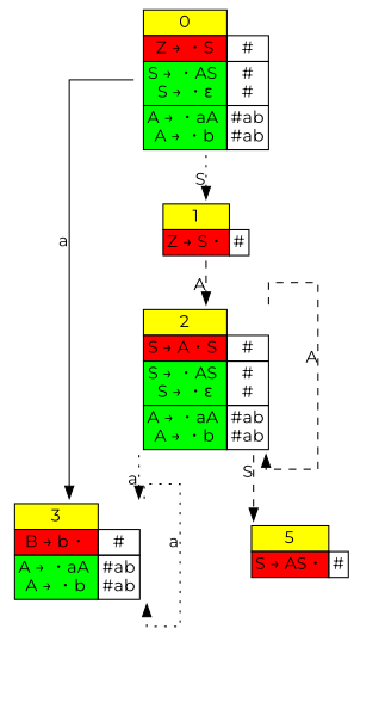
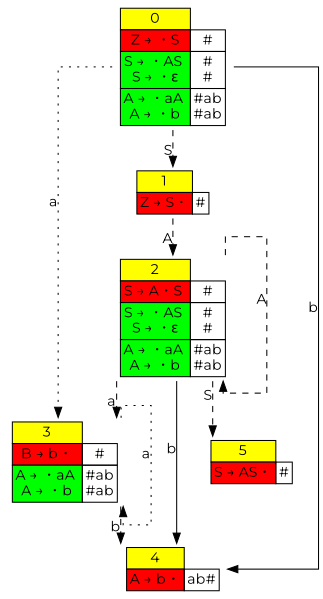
  digraph {
    fontname=Montserrat
    splines=ortho
    node [fontname=Montserrat shape=plaintext]
    edge [fontname=Montserrat style=dashed xlabel=a]
    n1 [label=<             <TABLE BORDER="0" CELLBORDER="1" CELLSPACING="0">             <TR><TD bgcolor="yellow">0</TD></TR>             <TR><TD bgcolor="red">Z &rarr; ・S</TD><TD>#</TD></TR>             <TR><TD bgcolor="green">S &rarr; ・AS <br/> S &rarr; ・&epsilon; </TD><TD>#<br/>#</TD></TR>             <TR><TD bgcolor="green">A &rarr; ・aA <br/> A &rarr; ・b </TD><TD>#ab<br/>#ab</TD></TR>             </TABLE>>]
    n2 [label=<             <TABLE BORDER="0" CELLBORDER="1" CELLSPACING="0">             <TR><TD PORT="title" bgcolor="yellow">1</TD></TR>             <TR><TD PORT="text1" bgcolor="red">Z &rarr; S・</TD><TD>#</TD></TR>             </TABLE>>]
    n3 [label=<             <TABLE BORDER="0" CELLBORDER="1" CELLSPACING="0">             <TR><TD PORT="title" bgcolor="yellow">3</TD></TR>             <TR><TD PORT="text1" bgcolor="red">B &rarr; b・</TD><TD>#</TD></TR>             <TR><TD bgcolor="green">A &rarr; ・aA <br/> A &rarr; ・b </TD><TD>#ab<br/>#ab</TD></TR>             </TABLE>>]
+   n4 [label=<             <TABLE BORDER="0" CELLBORDER="1" CELLSPACING="0">             <TR><TD PORT="title" bgcolor="yellow">4</TD></TR>             <TR><TD PORT="text1" bgcolor="red">A &rarr; b・</TD><TD>ab#</TD></TR>             </TABLE>>]
    n5 [label=<             <TABLE BORDER="0" CELLBORDER="1" CELLSPACING="0">             <TR><TD bgcolor="yellow">2</TD></TR>             <TR><TD bgcolor="red">S &rarr; A・S </TD><TD>#</TD></TR>             <TR><TD bgcolor="green">S &rarr; ・AS <br/> S &rarr; ・&epsilon; </TD><TD>#<br/>#</TD></TR>             <TR><TD bgcolor="green">A &rarr; ・aA <br/> A &rarr; ・b </TD><TD>#ab<br/>#ab</TD></TR>             </TABLE>>]
    n6 [label=<             <TABLE BORDER="0" CELLBORDER="1" CELLSPACING="0">             <TR><TD PORT="title" bgcolor="yellow">5</TD></TR>             <TR><TD PORT="text1" bgcolor="red">S &rarr; AS・</TD><TD>#</TD></TR>             </TABLE>>]
-   n1 -> n2 [style=dotted xlabel=S]
-   n1 -> n3 [style=solid]
+   n1 -> n2 [xlabel=S]
+   n1 -> n3 [style=dotted]
+   n1 -> n4 [style=solid xlabel=b]
    n2 -> n5 [xlabel=A]
    n3 -> n3 [style=dotted]
-   n5 -> n3 [style=dotted]
+   n3 -> n4 [xlabel=b]
+   n5 -> n3
+   n5 -> n4 [style=solid xlabel=b]
    n5 -> n5 [xlabel=A]
    n5 -> n6 [xlabel=S]
  }
